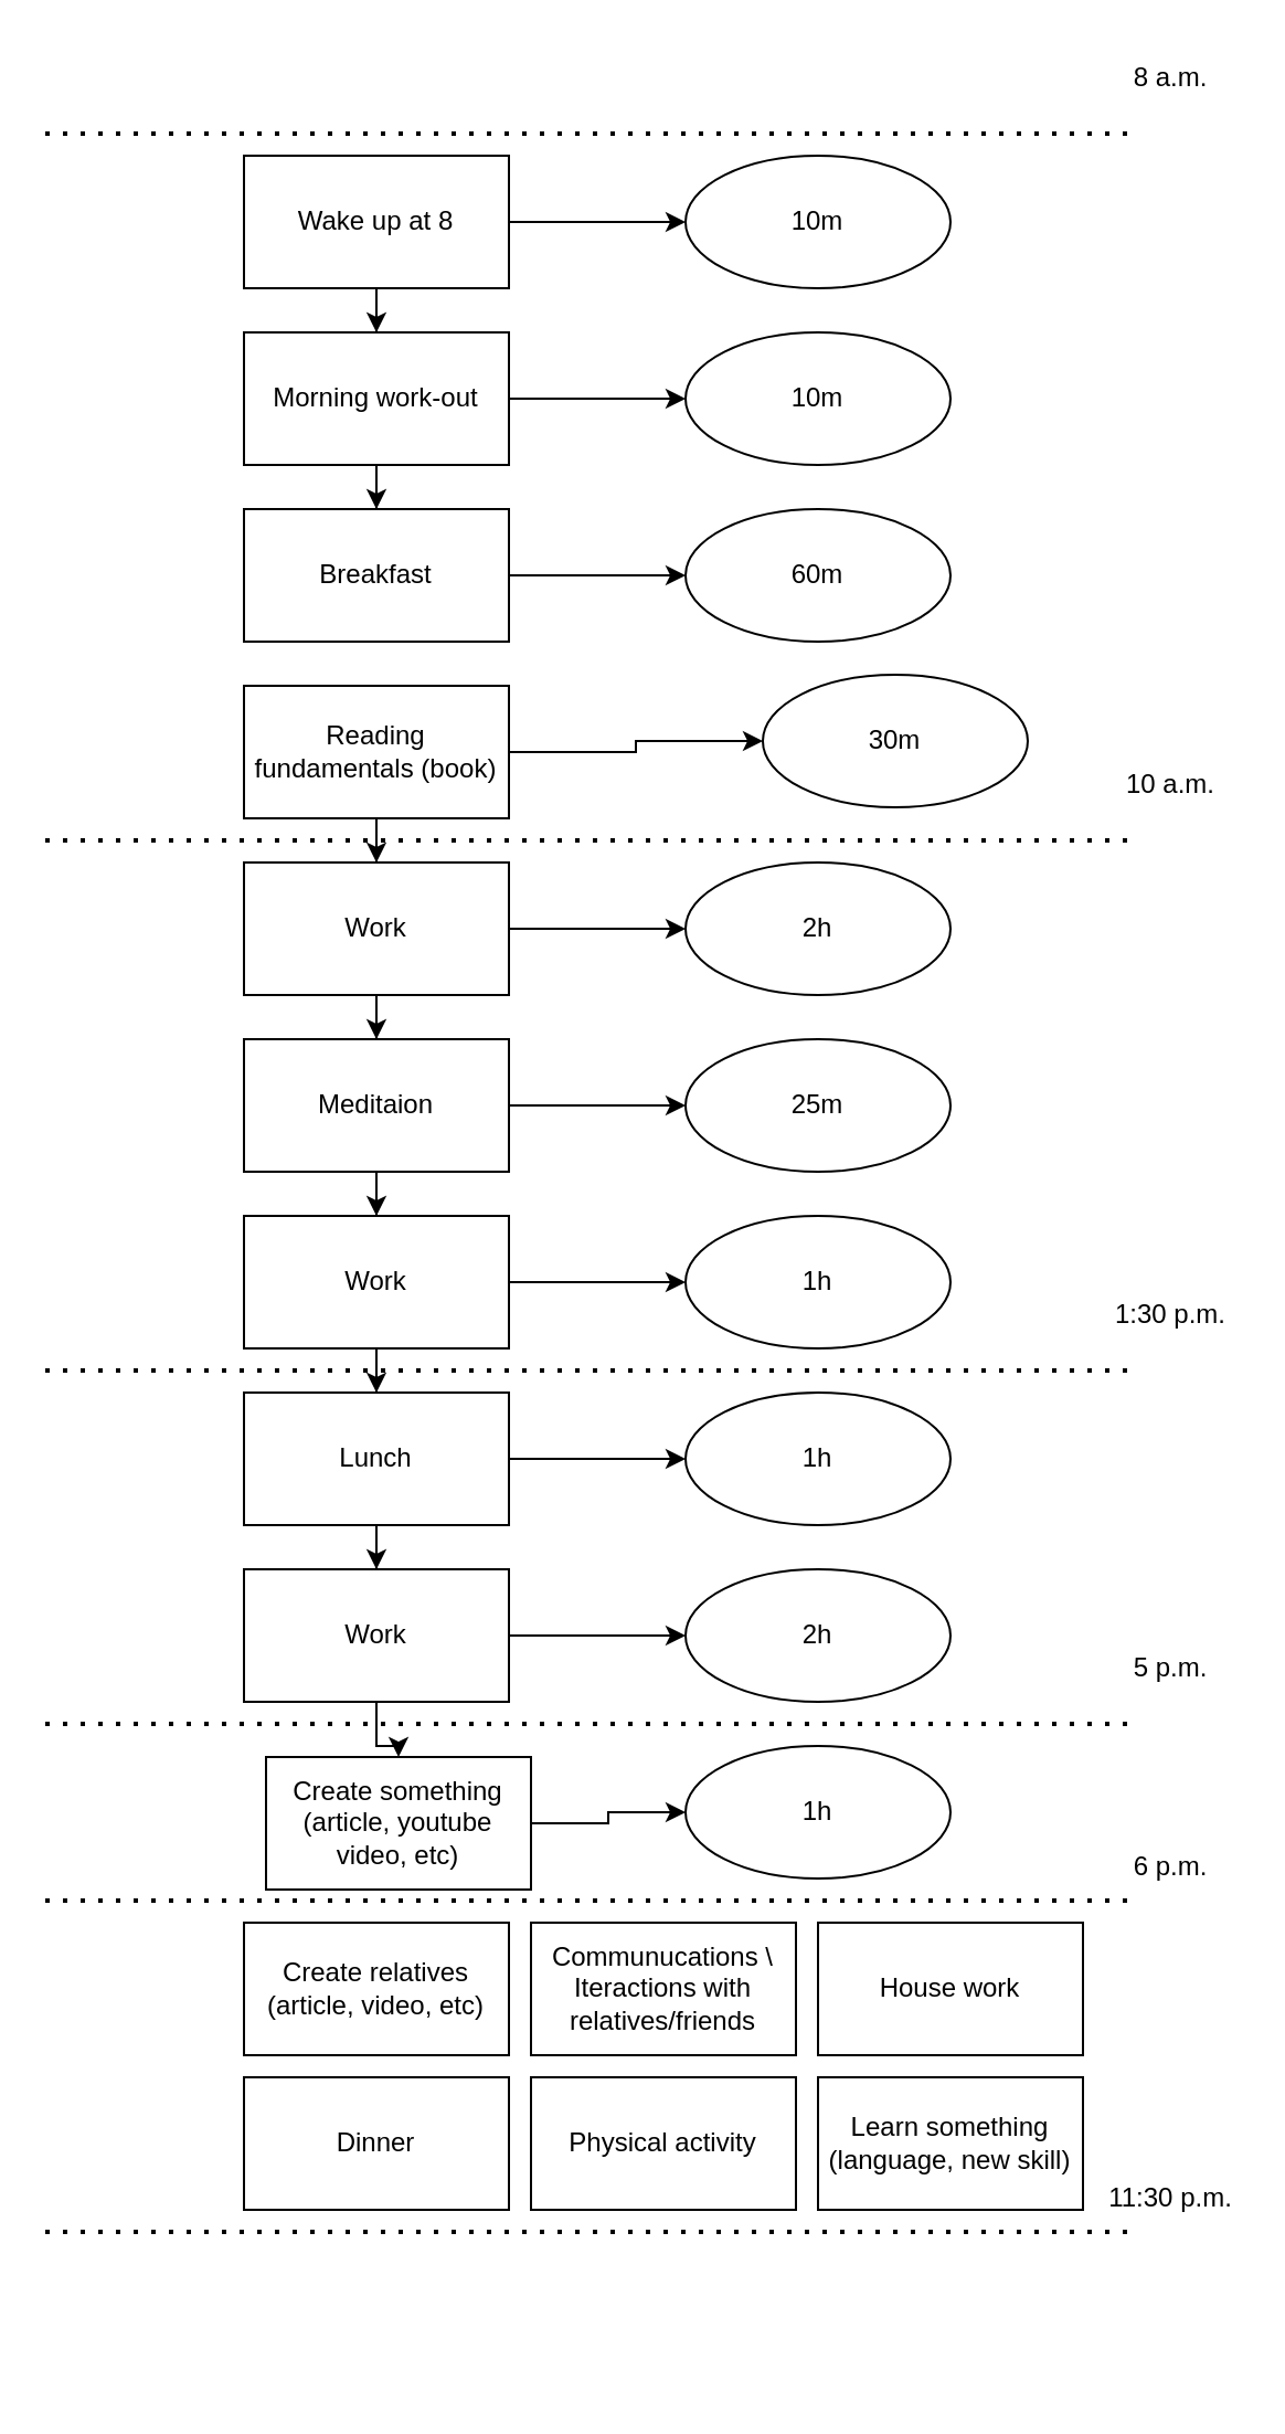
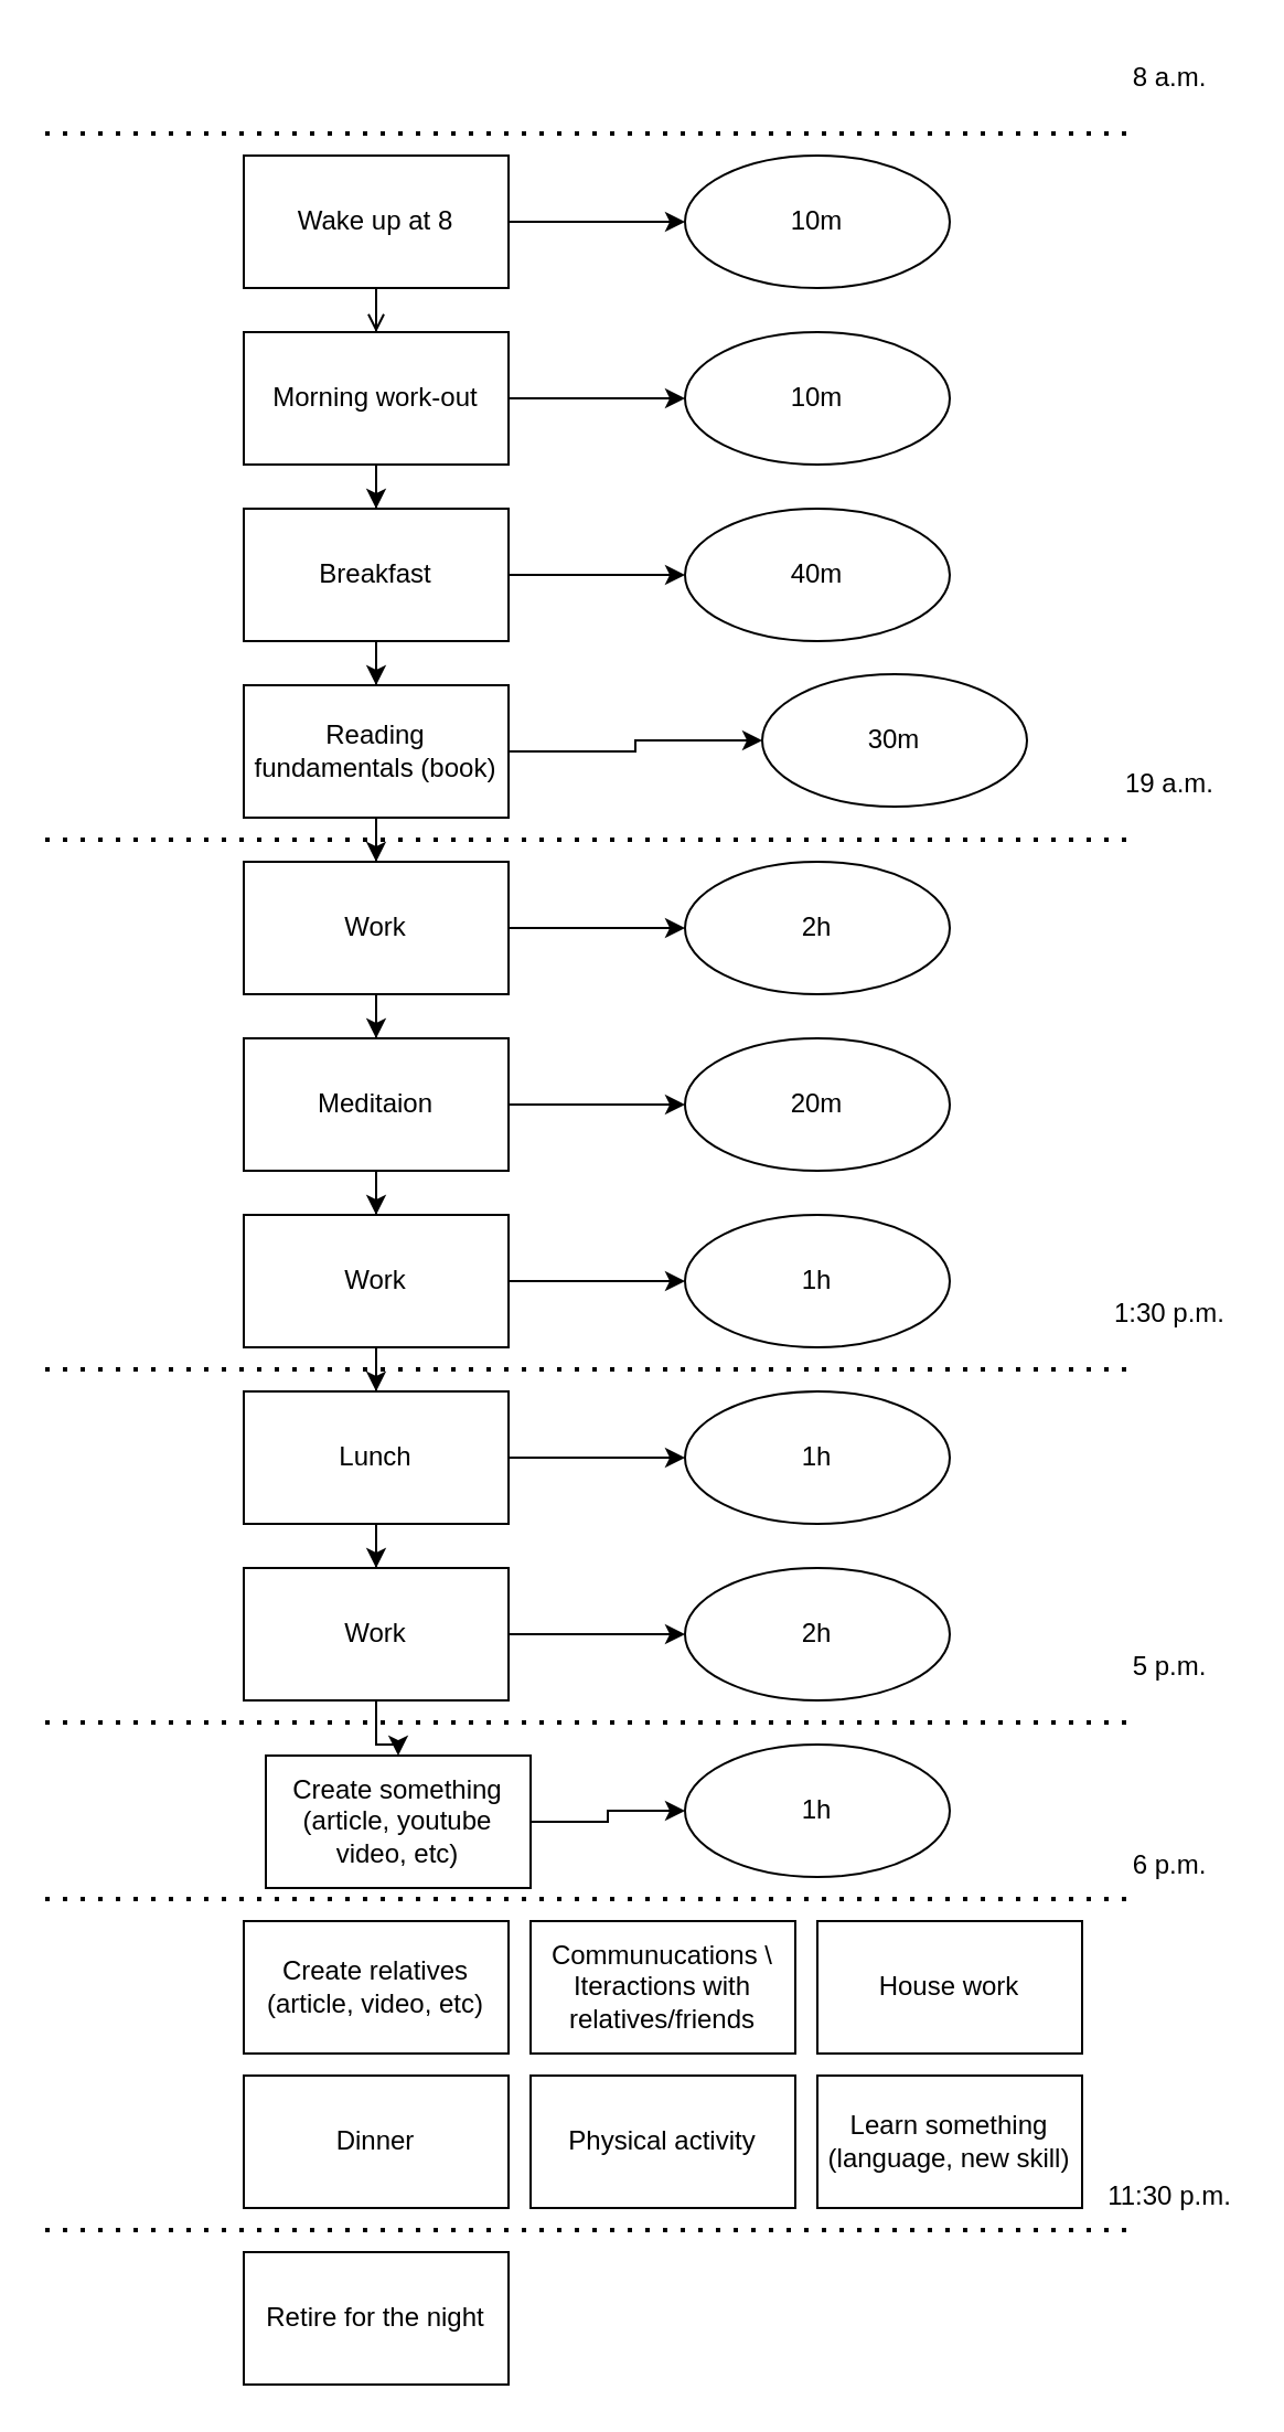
  <mxCell id="0" />
  <mxCell id="1" parent="0" />
- <mxCell id="2" style="edgeStyle=orthogonalEdgeStyle;rounded=0;orthogonalLoop=1;jettySize=auto;html=1;" edge="1" parent="1" source="4" target="7"><mxGeometry relative="1" as="geometry" /></mxCell>
+ <mxCell id="2" style="edgeStyle=orthogonalEdgeStyle;rounded=0;orthogonalLoop=1;jettySize=auto;html=1;endArrow=open;" edge="1" parent="1" source="4" target="7"><mxGeometry relative="1" as="geometry" /></mxCell>
  <mxCell id="3" value="" style="edgeStyle=orthogonalEdgeStyle;rounded=0;orthogonalLoop=1;jettySize=auto;html=1;" edge="1" parent="1" source="4" target="17"><mxGeometry relative="1" as="geometry" /></mxCell>
  <mxCell id="4" value="Wake up at 8" style="rounded=0;whiteSpace=wrap;html=1;" vertex="1" parent="1"><mxGeometry x="110" y="70" width="120" height="60" as="geometry" /></mxCell>
  <mxCell id="5" style="edgeStyle=orthogonalEdgeStyle;rounded=0;orthogonalLoop=1;jettySize=auto;html=1;" edge="1" parent="1" source="7" target="10"><mxGeometry relative="1" as="geometry" /></mxCell>
  <mxCell id="6" value="" style="edgeStyle=orthogonalEdgeStyle;rounded=0;orthogonalLoop=1;jettySize=auto;html=1;" edge="1" parent="1" source="7" target="15"><mxGeometry relative="1" as="geometry" /></mxCell>
  <mxCell id="7" value="Morning work-out" style="rounded=0;whiteSpace=wrap;html=1;" vertex="1" parent="1"><mxGeometry x="110" y="150" width="120" height="60" as="geometry" /></mxCell>
+ <mxCell id="8" style="edgeStyle=orthogonalEdgeStyle;rounded=0;orthogonalLoop=1;jettySize=auto;html=1;" edge="1" parent="1" source="10" target="13"><mxGeometry relative="1" as="geometry" /></mxCell>
  <mxCell id="9" value="" style="edgeStyle=orthogonalEdgeStyle;rounded=0;orthogonalLoop=1;jettySize=auto;html=1;" edge="1" parent="1" source="10" target="16"><mxGeometry relative="1" as="geometry" /></mxCell>
  <mxCell id="10" value="Breakfast" style="rounded=0;whiteSpace=wrap;html=1;" vertex="1" parent="1"><mxGeometry x="110" y="230" width="120" height="60" as="geometry" /></mxCell>
  <mxCell id="11" value="" style="edgeStyle=orthogonalEdgeStyle;rounded=0;orthogonalLoop=1;jettySize=auto;html=1;" edge="1" parent="1" source="13" target="14"><mxGeometry relative="1" as="geometry" /></mxCell>
  <mxCell id="12" value="" style="edgeStyle=orthogonalEdgeStyle;rounded=0;orthogonalLoop=1;jettySize=auto;html=1;" edge="1" parent="1" source="13" target="20"><mxGeometry relative="1" as="geometry" /></mxCell>
  <mxCell id="13" value="Reading fundamentals (book)" style="rounded=0;whiteSpace=wrap;html=1;" vertex="1" parent="1"><mxGeometry x="110" y="310" width="120" height="60" as="geometry" /></mxCell>
  <mxCell id="14" value="30m" style="ellipse;whiteSpace=wrap;html=1;rounded=0;" vertex="1" parent="1"><mxGeometry x="345" y="305" width="120" height="60" as="geometry" /></mxCell>
  <mxCell id="15" value="10m" style="ellipse;whiteSpace=wrap;html=1;rounded=0;" vertex="1" parent="1"><mxGeometry x="310" y="150" width="120" height="60" as="geometry" /></mxCell>
- <mxCell id="16" value="60m" style="ellipse;whiteSpace=wrap;html=1;rounded=0;" vertex="1" parent="1"><mxGeometry x="310" y="230" width="120" height="60" as="geometry" /></mxCell>
+ <mxCell id="16" value="40m" style="ellipse;whiteSpace=wrap;html=1;rounded=0;" vertex="1" parent="1"><mxGeometry x="310" y="230" width="120" height="60" as="geometry" /></mxCell>
  <mxCell id="17" value="10m" style="ellipse;whiteSpace=wrap;html=1;rounded=0;" vertex="1" parent="1"><mxGeometry x="310" y="70" width="120" height="60" as="geometry" /></mxCell>
  <mxCell id="18" value="" style="edgeStyle=orthogonalEdgeStyle;rounded=0;orthogonalLoop=1;jettySize=auto;html=1;" edge="1" parent="1" source="20" target="21"><mxGeometry relative="1" as="geometry" /></mxCell>
  <mxCell id="19" value="" style="edgeStyle=orthogonalEdgeStyle;rounded=0;orthogonalLoop=1;jettySize=auto;html=1;" edge="1" parent="1" source="20" target="24"><mxGeometry relative="1" as="geometry" /></mxCell>
  <mxCell id="20" value="Work" style="whiteSpace=wrap;html=1;rounded=0;" vertex="1" parent="1"><mxGeometry x="110" y="390" width="120" height="60" as="geometry" /></mxCell>
  <mxCell id="21" value="2h" style="ellipse;whiteSpace=wrap;html=1;rounded=0;" vertex="1" parent="1"><mxGeometry x="310" y="390" width="120" height="60" as="geometry" /></mxCell>
  <mxCell id="22" value="" style="edgeStyle=orthogonalEdgeStyle;rounded=0;orthogonalLoop=1;jettySize=auto;html=1;" edge="1" parent="1" source="24" target="25"><mxGeometry relative="1" as="geometry" /></mxCell>
  <mxCell id="23" value="" style="edgeStyle=orthogonalEdgeStyle;rounded=0;orthogonalLoop=1;jettySize=auto;html=1;" edge="1" parent="1" source="24" target="28"><mxGeometry relative="1" as="geometry" /></mxCell>
  <mxCell id="24" value="Meditaion" style="whiteSpace=wrap;html=1;rounded=0;" vertex="1" parent="1"><mxGeometry x="110" y="470" width="120" height="60" as="geometry" /></mxCell>
- <mxCell id="25" value="25m" style="ellipse;whiteSpace=wrap;html=1;rounded=0;" vertex="1" parent="1"><mxGeometry x="310" y="470" width="120" height="60" as="geometry" /></mxCell>
+ <mxCell id="25" value="20m" style="ellipse;whiteSpace=wrap;html=1;rounded=0;" vertex="1" parent="1"><mxGeometry x="310" y="470" width="120" height="60" as="geometry" /></mxCell>
  <mxCell id="26" value="" style="edgeStyle=orthogonalEdgeStyle;rounded=0;orthogonalLoop=1;jettySize=auto;html=1;" edge="1" parent="1" source="28" target="29"><mxGeometry relative="1" as="geometry" /></mxCell>
  <mxCell id="27" value="" style="edgeStyle=orthogonalEdgeStyle;rounded=0;orthogonalLoop=1;jettySize=auto;html=1;" edge="1" parent="1" source="28" target="32"><mxGeometry relative="1" as="geometry" /></mxCell>
  <mxCell id="28" value="Work" style="whiteSpace=wrap;html=1;rounded=0;" vertex="1" parent="1"><mxGeometry x="110" y="550" width="120" height="60" as="geometry" /></mxCell>
  <mxCell id="29" value="1h" style="ellipse;whiteSpace=wrap;html=1;rounded=0;" vertex="1" parent="1"><mxGeometry x="310" y="550" width="120" height="60" as="geometry" /></mxCell>
  <mxCell id="30" value="" style="edgeStyle=orthogonalEdgeStyle;rounded=0;orthogonalLoop=1;jettySize=auto;html=1;" edge="1" parent="1" source="32" target="33"><mxGeometry relative="1" as="geometry" /></mxCell>
  <mxCell id="31" style="edgeStyle=orthogonalEdgeStyle;rounded=0;orthogonalLoop=1;jettySize=auto;html=1;" edge="1" parent="1" source="32" target="39"><mxGeometry relative="1" as="geometry" /></mxCell>
  <mxCell id="32" value="Lunch" style="whiteSpace=wrap;html=1;rounded=0;" vertex="1" parent="1"><mxGeometry x="110" y="630" width="120" height="60" as="geometry" /></mxCell>
  <mxCell id="33" value="1h" style="ellipse;whiteSpace=wrap;html=1;rounded=0;" vertex="1" parent="1"><mxGeometry x="310" y="630" width="120" height="60" as="geometry" /></mxCell>
  <mxCell id="34" value="" style="edgeStyle=orthogonalEdgeStyle;rounded=0;orthogonalLoop=1;jettySize=auto;html=1;" edge="1" parent="1" source="35" target="36"><mxGeometry relative="1" as="geometry" /></mxCell>
  <mxCell id="35" value="Create something (article, youtube video, etc)" style="whiteSpace=wrap;html=1;rounded=0;" vertex="1" parent="1"><mxGeometry x="120" y="795" width="120" height="60" as="geometry" /></mxCell>
  <mxCell id="36" value="1h" style="ellipse;whiteSpace=wrap;html=1;rounded=0;" vertex="1" parent="1"><mxGeometry x="310" y="790" width="120" height="60" as="geometry" /></mxCell>
  <mxCell id="37" value="" style="edgeStyle=orthogonalEdgeStyle;rounded=0;orthogonalLoop=1;jettySize=auto;html=1;" edge="1" parent="1" source="39" target="40"><mxGeometry relative="1" as="geometry" /></mxCell>
  <mxCell id="38" style="edgeStyle=orthogonalEdgeStyle;rounded=0;orthogonalLoop=1;jettySize=auto;html=1;" edge="1" parent="1" source="39" target="35"><mxGeometry relative="1" as="geometry" /></mxCell>
  <mxCell id="39" value="Work" style="whiteSpace=wrap;html=1;rounded=0;" vertex="1" parent="1"><mxGeometry x="110" y="710" width="120" height="60" as="geometry" /></mxCell>
  <mxCell id="40" value="2h" style="ellipse;whiteSpace=wrap;html=1;rounded=0;" vertex="1" parent="1"><mxGeometry x="310" y="710" width="120" height="60" as="geometry" /></mxCell>
  <mxCell id="41" value="" style="endArrow=none;dashed=1;html=1;dashPattern=1 3;strokeWidth=2;rounded=0;" edge="1" parent="1"><mxGeometry width="50" height="50" relative="1" as="geometry"><mxPoint x="20" y="380" as="sourcePoint" /><mxPoint x="510" y="380" as="targetPoint" /></mxGeometry></mxCell>
- <mxCell id="42" value="10 a.m." style="text;html=1;strokeColor=none;fillColor=none;align=center;verticalAlign=middle;whiteSpace=wrap;rounded=0;" vertex="1" parent="1"><mxGeometry x="500" y="340" width="60" height="30" as="geometry" /></mxCell>
+ <mxCell id="42" value="19 a.m." style="text;html=1;strokeColor=none;fillColor=none;align=center;verticalAlign=middle;whiteSpace=wrap;rounded=0;" vertex="1" parent="1"><mxGeometry x="500" y="340" width="60" height="30" as="geometry" /></mxCell>
  <mxCell id="43" value="" style="endArrow=none;dashed=1;html=1;dashPattern=1 3;strokeWidth=2;rounded=0;" edge="1" parent="1"><mxGeometry width="50" height="50" relative="1" as="geometry"><mxPoint x="20" y="620" as="sourcePoint" /><mxPoint x="510" y="620" as="targetPoint" /></mxGeometry></mxCell>
  <mxCell id="44" value="1:30 p.m." style="text;html=1;strokeColor=none;fillColor=none;align=center;verticalAlign=middle;whiteSpace=wrap;rounded=0;" vertex="1" parent="1"><mxGeometry x="500" y="580" width="60" height="30" as="geometry" /></mxCell>
  <mxCell id="45" value="" style="endArrow=none;dashed=1;html=1;dashPattern=1 3;strokeWidth=2;rounded=0;" edge="1" parent="1"><mxGeometry width="50" height="50" relative="1" as="geometry"><mxPoint x="20" y="780" as="sourcePoint" /><mxPoint x="510" y="780" as="targetPoint" /></mxGeometry></mxCell>
  <mxCell id="46" value="5 p.m." style="text;html=1;strokeColor=none;fillColor=none;align=center;verticalAlign=middle;whiteSpace=wrap;rounded=0;" vertex="1" parent="1"><mxGeometry x="500" y="740" width="60" height="30" as="geometry" /></mxCell>
  <mxCell id="47" value="" style="endArrow=none;dashed=1;html=1;dashPattern=1 3;strokeWidth=2;rounded=0;" edge="1" parent="1"><mxGeometry width="50" height="50" relative="1" as="geometry"><mxPoint x="20" y="860" as="sourcePoint" /><mxPoint x="510" y="860" as="targetPoint" /></mxGeometry></mxCell>
  <mxCell id="48" value="6 p.m." style="text;html=1;strokeColor=none;fillColor=none;align=center;verticalAlign=middle;whiteSpace=wrap;rounded=0;" vertex="1" parent="1"><mxGeometry x="500" y="830" width="60" height="30" as="geometry" /></mxCell>
  <mxCell id="49" value="" style="endArrow=none;dashed=1;html=1;dashPattern=1 3;strokeWidth=2;rounded=0;" edge="1" parent="1"><mxGeometry width="50" height="50" relative="1" as="geometry"><mxPoint x="20" y="1010" as="sourcePoint" /><mxPoint x="510" y="1010" as="targetPoint" /></mxGeometry></mxCell>
  <mxCell id="50" value="11:30 p.m." style="text;html=1;strokeColor=none;fillColor=none;align=center;verticalAlign=middle;whiteSpace=wrap;rounded=0;" vertex="1" parent="1"><mxGeometry x="500" y="980" width="60" height="30" as="geometry" /></mxCell>
+ <mxCell id="51" value="Retire for the night" style="whiteSpace=wrap;html=1;rounded=0;" vertex="1" parent="1"><mxGeometry x="110" y="1020" width="120" height="60" as="geometry" /></mxCell>
  <mxCell id="52" value="Communucations \ Iteractions with relatives/friends" style="whiteSpace=wrap;html=1;rounded=0;" vertex="1" parent="1"><mxGeometry x="240" y="870" width="120" height="60" as="geometry" /></mxCell>
  <mxCell id="53" value="House work" style="whiteSpace=wrap;html=1;rounded=0;" vertex="1" parent="1"><mxGeometry x="370" y="870" width="120" height="60" as="geometry" /></mxCell>
  <mxCell id="54" value="Physical activity" style="whiteSpace=wrap;html=1;rounded=0;" vertex="1" parent="1"><mxGeometry x="240" y="940" width="120" height="60" as="geometry" /></mxCell>
  <mxCell id="55" value="Learn something (language, new skill)" style="whiteSpace=wrap;html=1;rounded=0;" vertex="1" parent="1"><mxGeometry x="370" y="940" width="120" height="60" as="geometry" /></mxCell>
  <mxCell id="56" value="Create relatives (article, video, etc)" style="whiteSpace=wrap;html=1;rounded=0;" vertex="1" parent="1"><mxGeometry x="110" y="870" width="120" height="60" as="geometry" /></mxCell>
  <mxCell id="57" value="" style="endArrow=none;dashed=1;html=1;dashPattern=1 3;strokeWidth=2;rounded=0;" edge="1" parent="1"><mxGeometry width="50" height="50" relative="1" as="geometry"><mxPoint x="20" y="60" as="sourcePoint" /><mxPoint x="510" y="60" as="targetPoint" /></mxGeometry></mxCell>
  <mxCell id="58" value="8 a.m." style="text;html=1;strokeColor=none;fillColor=none;align=center;verticalAlign=middle;whiteSpace=wrap;rounded=0;" vertex="1" parent="1"><mxGeometry x="500" y="20" width="60" height="30" as="geometry" /></mxCell>
  <mxCell id="59" value="Dinner" style="whiteSpace=wrap;html=1;rounded=0;" vertex="1" parent="1"><mxGeometry x="110" y="940" width="120" height="60" as="geometry" /></mxCell>
